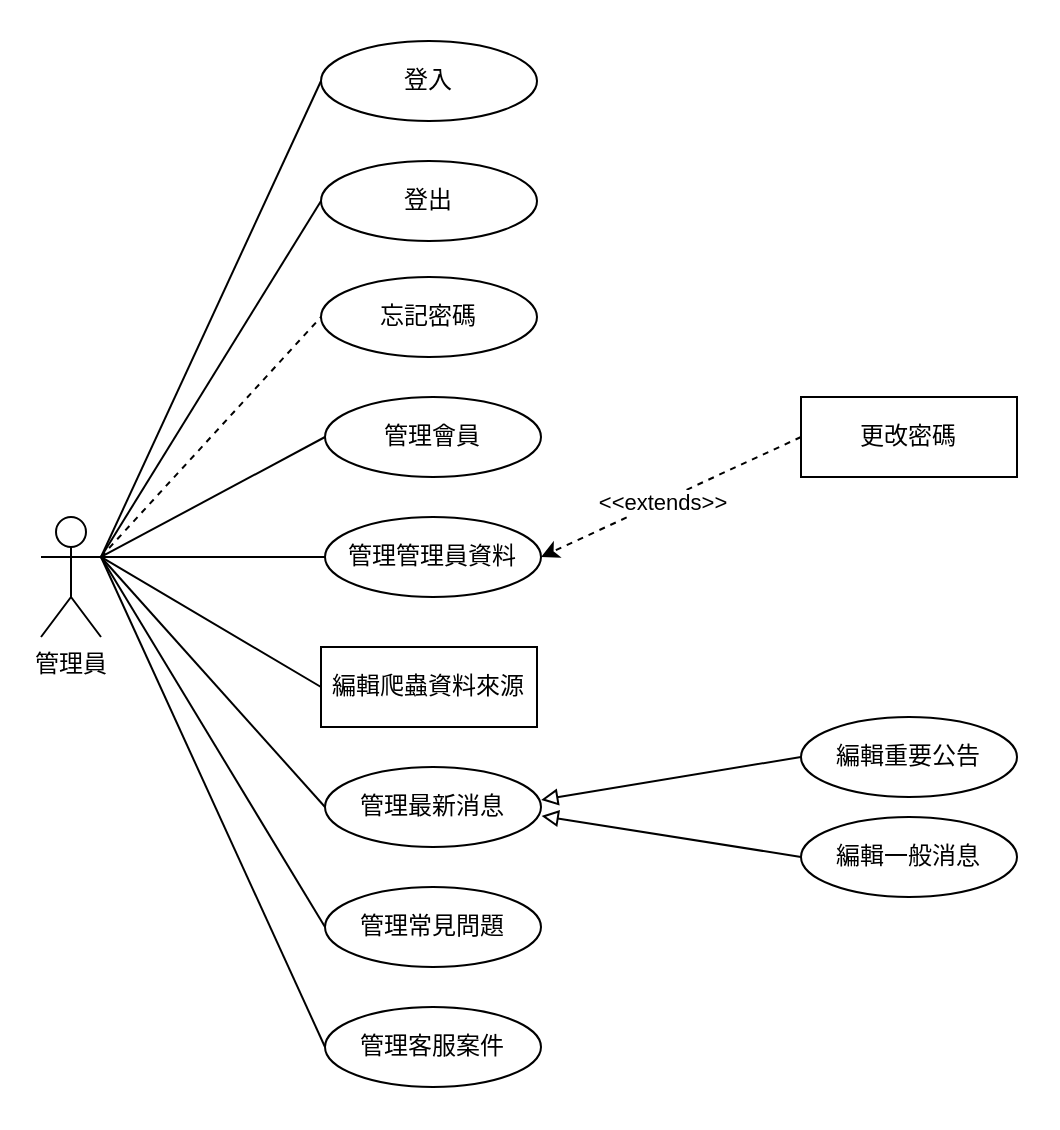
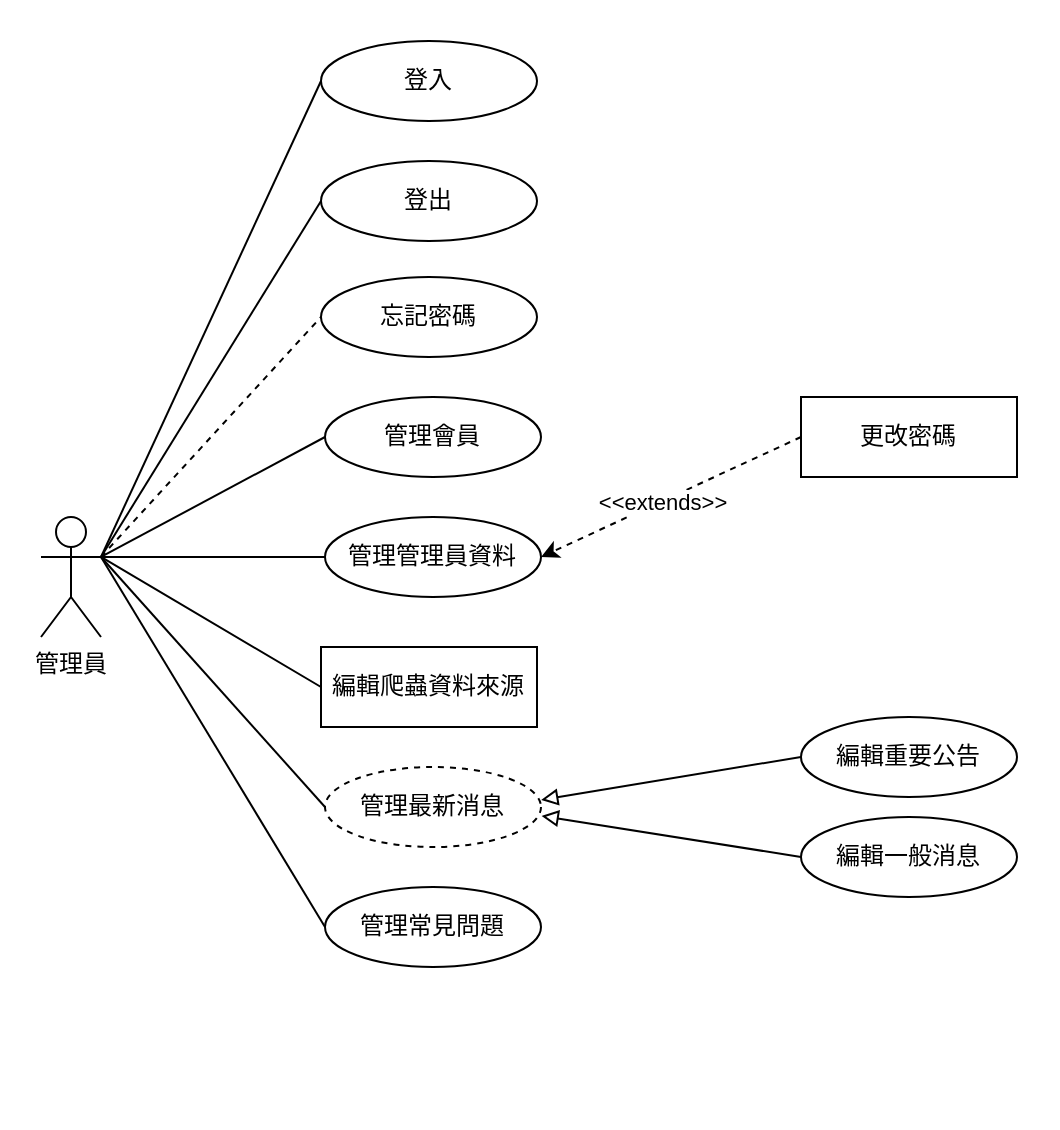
  <mxCell id="0" />
  <mxCell id="1" parent="0" />
  <mxCell id="2" value="管理員" style="shape=umlActor;verticalLabelPosition=bottom;verticalAlign=top;html=1;outlineConnect=0;" parent="1" vertex="1"><mxGeometry x="20" y="258" width="30" height="60" as="geometry" /></mxCell>
  <mxCell id="3" style="rounded=0;orthogonalLoop=1;jettySize=auto;html=1;exitX=1;exitY=0.333;exitDx=0;exitDy=0;exitPerimeter=0;entryX=0;entryY=0.5;entryDx=0;entryDy=0;endArrow=none;endFill=0;" parent="1" source="2" target="7" edge="1"><mxGeometry relative="1" as="geometry"><mxPoint x="20" y="318" as="sourcePoint" /><mxPoint x="172" y="178" as="targetPoint" /></mxGeometry></mxCell>
  <mxCell id="4" style="rounded=0;orthogonalLoop=1;jettySize=auto;html=1;exitX=1;exitY=0.333;exitDx=0;exitDy=0;exitPerimeter=0;entryX=0;entryY=0.5;entryDx=0;entryDy=0;endArrow=none;endFill=0;" parent="1" source="2" target="8" edge="1"><mxGeometry relative="1" as="geometry"><mxPoint x="20" y="318" as="sourcePoint" /><mxPoint x="172" y="293" as="targetPoint" /></mxGeometry></mxCell>
  <mxCell id="5" style="rounded=0;orthogonalLoop=1;jettySize=auto;html=1;entryX=0;entryY=0.5;entryDx=0;entryDy=0;endArrow=none;endFill=0;exitX=1;exitY=0.333;exitDx=0;exitDy=0;exitPerimeter=0;" parent="1" source="2" target="9" edge="1"><mxGeometry relative="1" as="geometry"><mxPoint x="10" y="308" as="sourcePoint" /><mxPoint x="172" y="353" as="targetPoint" /></mxGeometry></mxCell>
- <mxCell id="6" style="rounded=0;orthogonalLoop=1;jettySize=auto;html=1;entryX=0;entryY=0.5;entryDx=0;entryDy=0;endArrow=none;endFill=0;exitX=1;exitY=0.333;exitDx=0;exitDy=0;exitPerimeter=0;" parent="1" source="2" target="10" edge="1"><mxGeometry relative="1" as="geometry"><mxPoint x="20" y="318" as="sourcePoint" /><mxPoint x="172" y="413" as="targetPoint" /></mxGeometry></mxCell>
  <mxCell id="7" value="管理會員" style="ellipse;whiteSpace=wrap;html=1;container=0;" parent="1" vertex="1"><mxGeometry x="162" y="198" width="108" height="40" as="geometry" /></mxCell>
- <mxCell id="8" value="管理最新消息" style="ellipse;whiteSpace=wrap;html=1;container=0;" parent="1" vertex="1"><mxGeometry x="162" y="383" width="108" height="40" as="geometry" /></mxCell>
+ <mxCell id="8" value="管理最新消息" style="ellipse;whiteSpace=wrap;html=1;container=0;dashed=1;" parent="1" vertex="1"><mxGeometry x="162" y="383" width="108" height="40" as="geometry" /></mxCell>
  <mxCell id="9" value="管理常見問題" style="ellipse;whiteSpace=wrap;html=1;container=0;" parent="1" vertex="1"><mxGeometry x="162" y="443" width="108" height="40" as="geometry" /></mxCell>
- <mxCell id="10" value="管理客服案件" style="ellipse;whiteSpace=wrap;html=1;container=0;" parent="1" vertex="1"><mxGeometry x="162" y="503" width="108" height="40" as="geometry" /></mxCell>
  <mxCell id="11" value="編輯爬蟲資料來源" style="whiteSpace=wrap;html=1;container=0;rounded=0;" parent="1" vertex="1"><mxGeometry x="160" y="323" width="108" height="40" as="geometry" /></mxCell>
  <mxCell id="12" style="rounded=0;orthogonalLoop=1;jettySize=auto;html=1;entryX=0;entryY=0.5;entryDx=0;entryDy=0;endArrow=none;endFill=0;exitX=1;exitY=0.333;exitDx=0;exitDy=0;exitPerimeter=0;" parent="1" source="2" target="11" edge="1"><mxGeometry relative="1" as="geometry"><mxPoint x="70" y="328" as="sourcePoint" /><mxPoint x="172" y="478" as="targetPoint" /></mxGeometry></mxCell>
  <mxCell id="13" value="登出" style="ellipse;whiteSpace=wrap;html=1;container=0;" parent="1" vertex="1"><mxGeometry x="160" y="80" width="108" height="40" as="geometry" /></mxCell>
  <mxCell id="14" style="rounded=0;orthogonalLoop=1;jettySize=auto;html=1;exitX=1;exitY=0.333;exitDx=0;exitDy=0;exitPerimeter=0;entryX=0;entryY=0.5;entryDx=0;entryDy=0;endArrow=none;endFill=0;" parent="1" source="2" target="13" edge="1"><mxGeometry relative="1" as="geometry"><mxPoint x="70" y="328" as="sourcePoint" /><mxPoint x="172" y="108" as="targetPoint" /></mxGeometry></mxCell>
  <mxCell id="15" value="登入" style="ellipse;whiteSpace=wrap;html=1;container=0;" parent="1" vertex="1"><mxGeometry x="160" y="20" width="108" height="40" as="geometry" /></mxCell>
  <mxCell id="16" style="rounded=0;orthogonalLoop=1;jettySize=auto;html=1;exitX=1;exitY=0.333;exitDx=0;exitDy=0;exitPerimeter=0;entryX=0;entryY=0.5;entryDx=0;entryDy=0;endArrow=none;endFill=0;" parent="1" source="2" target="15" edge="1"><mxGeometry relative="1" as="geometry"><mxPoint x="70" y="328" as="sourcePoint" /><mxPoint x="170" y="168" as="targetPoint" /></mxGeometry></mxCell>
  <mxCell id="17" style="rounded=0;orthogonalLoop=1;jettySize=auto;html=1;endArrow=block;endFill=0;exitX=0;exitY=0.5;exitDx=0;exitDy=0;entryX=1.001;entryY=0.411;entryDx=0;entryDy=0;entryPerimeter=0;" parent="1" source="18" target="8" edge="1"><mxGeometry relative="1" as="geometry"><mxPoint x="360" y="398" as="sourcePoint" /><mxPoint x="271" y="400" as="targetPoint" /></mxGeometry></mxCell>
  <mxCell id="18" value="編輯重要公告" style="ellipse;whiteSpace=wrap;html=1;container=0;" parent="1" vertex="1"><mxGeometry x="400" y="358" width="108" height="40" as="geometry" /></mxCell>
  <mxCell id="19" style="rounded=0;orthogonalLoop=1;jettySize=auto;html=1;endArrow=block;endFill=0;exitX=0;exitY=0.5;exitDx=0;exitDy=0;entryX=1.003;entryY=0.611;entryDx=0;entryDy=0;entryPerimeter=0;" parent="1" source="20" target="8" edge="1"><mxGeometry relative="1" as="geometry"><mxPoint x="420" y="518" as="sourcePoint" /><mxPoint x="280" y="418" as="targetPoint" /></mxGeometry></mxCell>
  <mxCell id="20" value="編輯一般消息" style="ellipse;whiteSpace=wrap;html=1;container=0;" parent="1" vertex="1"><mxGeometry x="400" y="408" width="108" height="40" as="geometry" /></mxCell>
  <mxCell id="21" value="管理管理員資料" style="ellipse;whiteSpace=wrap;html=1;container=0;" parent="1" vertex="1"><mxGeometry x="162" y="258" width="108" height="40" as="geometry" /></mxCell>
  <mxCell id="22" style="rounded=0;orthogonalLoop=1;jettySize=auto;html=1;entryX=0;entryY=0.5;entryDx=0;entryDy=0;endArrow=none;endFill=0;exitX=1;exitY=0.333;exitDx=0;exitDy=0;exitPerimeter=0;" parent="1" source="2" target="21" edge="1"><mxGeometry relative="1" as="geometry"><mxPoint x="60" y="288" as="sourcePoint" /><mxPoint x="172" y="468" as="targetPoint" /></mxGeometry></mxCell>
  <mxCell id="23" value="忘記密碼" style="ellipse;whiteSpace=wrap;html=1;container=0;" parent="1" vertex="1"><mxGeometry x="160" y="138" width="108" height="40" as="geometry" /></mxCell>
  <mxCell id="24" style="rounded=0;orthogonalLoop=1;jettySize=auto;html=1;exitX=1;exitY=0.333;exitDx=0;exitDy=0;exitPerimeter=0;entryX=0;entryY=0.5;entryDx=0;entryDy=0;endArrow=none;endFill=0;dashed=1;" parent="1" source="2" target="23" edge="1"><mxGeometry relative="1" as="geometry"><mxPoint x="50" y="333" as="sourcePoint" /><mxPoint x="172" y="163" as="targetPoint" /></mxGeometry></mxCell>
  <mxCell id="25" value="更改密碼" style="whiteSpace=wrap;html=1;container=0;rounded=0;" parent="1" vertex="1"><mxGeometry x="400" y="198" width="108" height="40" as="geometry" /></mxCell>
  <mxCell id="26" style="rounded=0;orthogonalLoop=1;jettySize=auto;html=1;endArrow=classic;endFill=1;exitX=0;exitY=0.5;exitDx=0;exitDy=0;entryX=1;entryY=0.5;entryDx=0;entryDy=0;dashed=1;" parent="1" source="25" target="21" edge="1"><mxGeometry relative="1" as="geometry"><mxPoint x="290" y="223" as="sourcePoint" /><mxPoint x="452" y="323" as="targetPoint" /></mxGeometry></mxCell>
  <mxCell id="27" value="&amp;lt;&amp;lt;extends&amp;gt;&amp;gt;" style="edgeLabel;html=1;align=center;verticalAlign=middle;resizable=0;points=[];" parent="26" vertex="1" connectable="0"><mxGeometry x="0.069" relative="1" as="geometry"><mxPoint as="offset" /></mxGeometry></mxCell>
